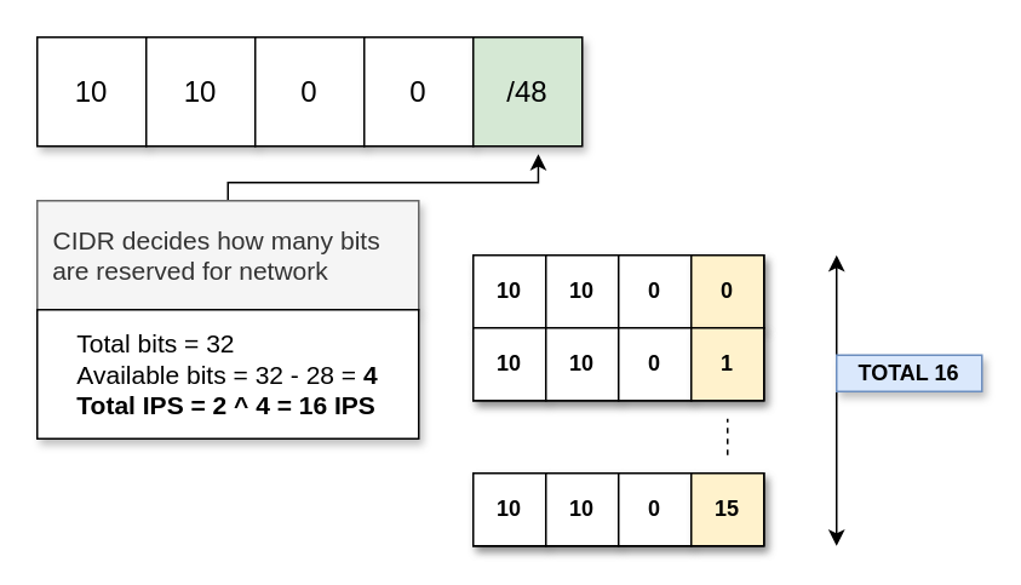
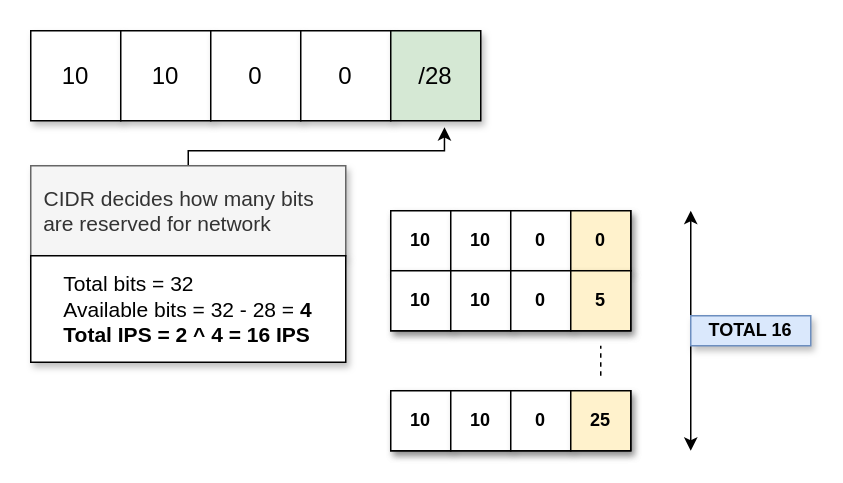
  <mxCell id="0" />
  <mxCell id="1" parent="0" />
  <mxCell id="2" value="&lt;font style=&quot;font-size: 16px&quot;&gt;10&lt;/font&gt;" style="rounded=0;whiteSpace=wrap;html=1;shadow=1;" vertex="1" parent="1"><mxGeometry x="20" y="20" width="60" height="60" as="geometry" /></mxCell>
  <mxCell id="3" value="&lt;font style=&quot;font-size: 16px&quot;&gt;10&lt;/font&gt;" style="rounded=0;whiteSpace=wrap;html=1;shadow=1;" vertex="1" parent="1"><mxGeometry x="80" y="20" width="60" height="60" as="geometry" /></mxCell>
  <mxCell id="4" value="&lt;font style=&quot;font-size: 16px&quot;&gt;0&lt;/font&gt;" style="rounded=0;whiteSpace=wrap;html=1;shadow=1;" vertex="1" parent="1"><mxGeometry x="140" y="20" width="60" height="60" as="geometry" /></mxCell>
  <mxCell id="5" value="&lt;font style=&quot;font-size: 16px&quot;&gt;0&lt;/font&gt;" style="rounded=0;whiteSpace=wrap;html=1;shadow=1;" vertex="1" parent="1"><mxGeometry x="200" y="20" width="60" height="60" as="geometry" /></mxCell>
- <mxCell id="6" value="&lt;font style=&quot;font-size: 16px&quot;&gt;/48&lt;/font&gt;" style="rounded=0;whiteSpace=wrap;html=1;shadow=1;fillColor=#d5e8d4;" vertex="1" parent="1"><mxGeometry x="260" y="20" width="60" height="60" as="geometry" /></mxCell>
+ <mxCell id="6" value="&lt;font style=&quot;font-size: 16px&quot;&gt;/28&lt;/font&gt;" style="rounded=0;whiteSpace=wrap;html=1;shadow=1;fillColor=#d5e8d4;" vertex="1" parent="1"><mxGeometry x="260" y="20" width="60" height="60" as="geometry" /></mxCell>
  <mxCell id="7" style="edgeStyle=orthogonalEdgeStyle;rounded=0;orthogonalLoop=1;jettySize=auto;html=1;exitX=0.5;exitY=0;exitDx=0;exitDy=0;entryX=0.597;entryY=1.071;entryDx=0;entryDy=0;entryPerimeter=0;" edge="1" parent="1" source="8" target="6"><mxGeometry relative="1" as="geometry"><Array as="points"><mxPoint x="125" y="100" /><mxPoint x="296" y="100" /></Array></mxGeometry></mxCell>
  <mxCell id="8" value="&lt;div style=&quot;text-align: justify&quot;&gt;&lt;span style=&quot;font-size: 14px&quot;&gt;&amp;nbsp; CIDR decides how many bits&amp;nbsp; &amp;nbsp; &amp;nbsp; &amp;nbsp; are reserved for network&lt;/span&gt;&lt;/div&gt;" style="rounded=0;whiteSpace=wrap;html=1;shadow=1;fillColor=#f5f5f5;strokeColor=#666666;fontColor=#333333;" vertex="1" parent="1"><mxGeometry x="20" y="110" width="210" height="60" as="geometry" /></mxCell>
  <mxCell id="9" value="&lt;div style=&quot;text-align: left&quot;&gt;&lt;span style=&quot;font-size: 14px&quot;&gt;Total bits = 32&lt;/span&gt;&lt;/div&gt;&lt;font style=&quot;font-size: 14px&quot;&gt;&lt;div style=&quot;text-align: left&quot;&gt;&lt;span&gt;Available bits = 32 - 28 = &lt;b&gt;4&lt;/b&gt;&lt;/span&gt;&lt;/div&gt;&lt;div style=&quot;text-align: left&quot;&gt;&lt;span&gt;&lt;b&gt;Total IPS = 2 ^ 4 = 16 IPS&lt;/b&gt;&lt;/span&gt;&lt;/div&gt;&lt;/font&gt;" style="rounded=0;whiteSpace=wrap;html=1;shadow=1;" vertex="1" parent="1"><mxGeometry x="20" y="170" width="210" height="71" as="geometry" /></mxCell>
  <mxCell id="10" value="" style="rounded=0;whiteSpace=wrap;html=1;shadow=1;" vertex="1" parent="1"><mxGeometry x="260" y="140" width="160" height="40" as="geometry" /></mxCell>
  <mxCell id="11" value="&lt;b&gt;10&lt;/b&gt;" style="rounded=0;whiteSpace=wrap;html=1;shadow=1;" vertex="1" parent="1"><mxGeometry x="260" y="140" width="40" height="40" as="geometry" /></mxCell>
  <mxCell id="12" value="&lt;b&gt;10&lt;/b&gt;" style="rounded=0;whiteSpace=wrap;html=1;shadow=1;" vertex="1" parent="1"><mxGeometry x="300" y="140" width="40" height="40" as="geometry" /></mxCell>
  <mxCell id="13" value="&lt;b&gt;0&lt;/b&gt;" style="rounded=0;whiteSpace=wrap;html=1;shadow=1;" vertex="1" parent="1"><mxGeometry x="340" y="140" width="40" height="40" as="geometry" /></mxCell>
  <mxCell id="14" value="&lt;b&gt;0&lt;/b&gt;" style="rounded=0;whiteSpace=wrap;html=1;shadow=1;fillColor=#fff2cc;" vertex="1" parent="1"><mxGeometry x="380" y="140" width="40" height="40" as="geometry" /></mxCell>
  <mxCell id="15" value="" style="rounded=0;whiteSpace=wrap;html=1;shadow=1;" vertex="1" parent="1"><mxGeometry x="260" y="180" width="160" height="40" as="geometry" /></mxCell>
  <mxCell id="16" value="&lt;b&gt;10&lt;/b&gt;" style="rounded=0;whiteSpace=wrap;html=1;shadow=1;" vertex="1" parent="1"><mxGeometry x="260" y="180" width="40" height="40" as="geometry" /></mxCell>
  <mxCell id="17" value="&lt;b&gt;10&lt;/b&gt;" style="rounded=0;whiteSpace=wrap;html=1;shadow=1;" vertex="1" parent="1"><mxGeometry x="300" y="180" width="40" height="40" as="geometry" /></mxCell>
  <mxCell id="18" value="&lt;b&gt;0&lt;/b&gt;" style="rounded=0;whiteSpace=wrap;html=1;shadow=1;" vertex="1" parent="1"><mxGeometry x="340" y="180" width="40" height="40" as="geometry" /></mxCell>
- <mxCell id="19" value="&lt;b&gt;1&lt;/b&gt;" style="rounded=0;whiteSpace=wrap;html=1;shadow=1;fillColor=#fff2cc;" vertex="1" parent="1"><mxGeometry x="380" y="180" width="40" height="40" as="geometry" /></mxCell>
+ <mxCell id="19" value="&lt;b&gt;5&lt;/b&gt;" style="rounded=0;whiteSpace=wrap;html=1;shadow=1;fillColor=#fff2cc;" vertex="1" parent="1"><mxGeometry x="380" y="180" width="40" height="40" as="geometry" /></mxCell>
  <mxCell id="20" value="" style="rounded=0;whiteSpace=wrap;html=1;shadow=1;" vertex="1" parent="1"><mxGeometry x="260" y="260" width="160" height="40" as="geometry" /></mxCell>
  <mxCell id="21" value="&lt;b&gt;10&lt;/b&gt;" style="rounded=0;whiteSpace=wrap;html=1;shadow=1;" vertex="1" parent="1"><mxGeometry x="260" y="260" width="40" height="40" as="geometry" /></mxCell>
  <mxCell id="22" value="&lt;b&gt;10&lt;/b&gt;" style="rounded=0;whiteSpace=wrap;html=1;shadow=1;" vertex="1" parent="1"><mxGeometry x="300" y="260" width="40" height="40" as="geometry" /></mxCell>
  <mxCell id="23" value="&lt;b&gt;0&lt;/b&gt;" style="rounded=0;whiteSpace=wrap;html=1;shadow=1;" vertex="1" parent="1"><mxGeometry x="340" y="260" width="40" height="40" as="geometry" /></mxCell>
- <mxCell id="24" value="&lt;b&gt;15&lt;/b&gt;" style="rounded=0;whiteSpace=wrap;html=1;shadow=1;fillColor=#fff2cc;" vertex="1" parent="1"><mxGeometry x="380" y="260" width="40" height="40" as="geometry" /></mxCell>
+ <mxCell id="24" value="&lt;b&gt;25&lt;/b&gt;" style="rounded=0;whiteSpace=wrap;html=1;shadow=1;fillColor=#fff2cc;" vertex="1" parent="1"><mxGeometry x="380" y="260" width="40" height="40" as="geometry" /></mxCell>
  <mxCell id="25" value="" style="endArrow=none;dashed=1;html=1;" edge="1" parent="1"><mxGeometry width="50" height="50" relative="1" as="geometry"><mxPoint x="400" y="250" as="sourcePoint" /><mxPoint x="400" y="230" as="targetPoint" /></mxGeometry></mxCell>
  <mxCell id="26" value="" style="endArrow=classic;startArrow=classic;html=1;" edge="1" parent="1"><mxGeometry width="50" height="50" relative="1" as="geometry"><mxPoint x="460" y="300" as="sourcePoint" /><mxPoint x="460" y="140" as="targetPoint" /></mxGeometry></mxCell>
- <mxCell id="27" value="&lt;b&gt;TOTAL 16&lt;/b&gt;" style="text;html=1;strokeColor=#6c8ebf;fillColor=#dae8fc;align=center;verticalAlign=middle;whiteSpace=wrap;rounded=0;shadow=1;" vertex="1" parent="1"><mxGeometry x="460" y="195" width="80" height="20" as="geometry" /></mxCell>
+ <mxCell id="27" value="&lt;b&gt;TOTAL 16&lt;/b&gt;" style="text;html=1;strokeColor=#6c8ebf;fillColor=#dae8fc;align=center;verticalAlign=middle;whiteSpace=wrap;rounded=0;shadow=1;" vertex="1" parent="1"><mxGeometry x="460" y="210" width="80" height="20" as="geometry" /></mxCell>
